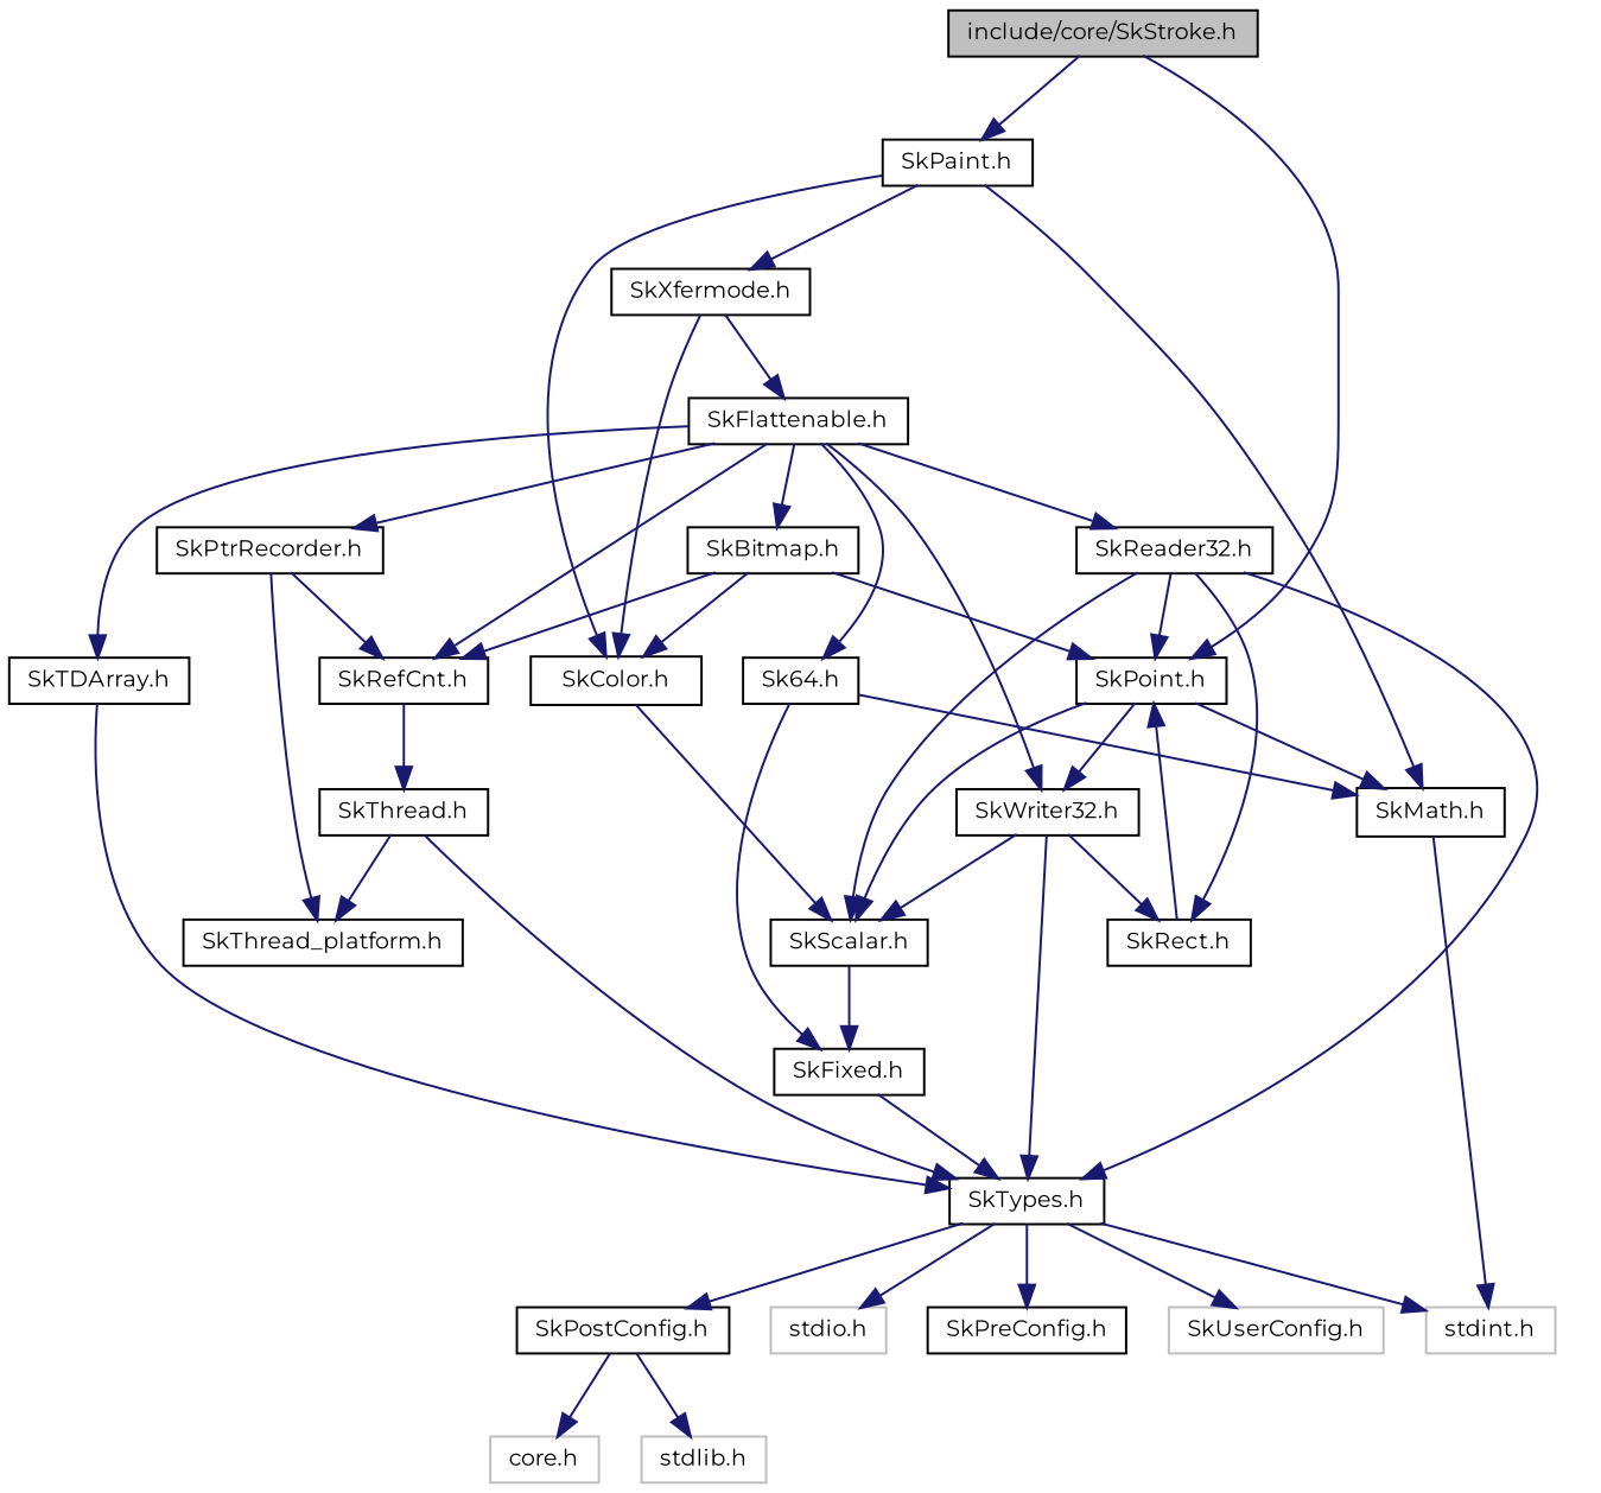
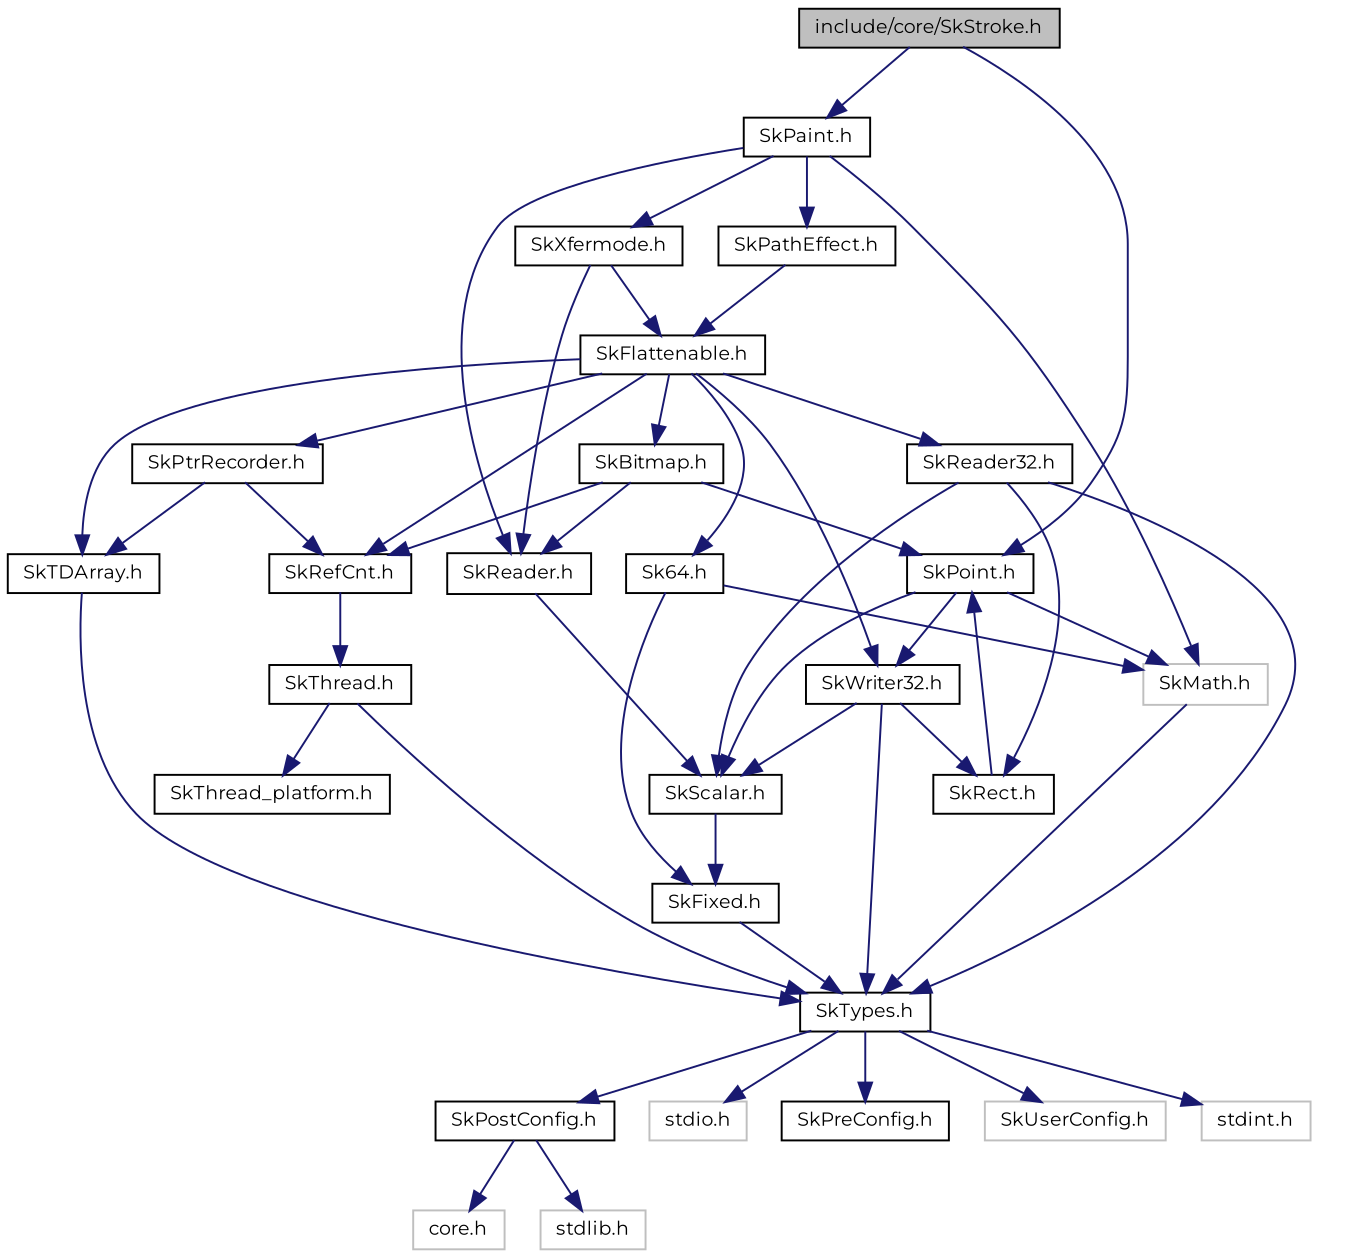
  digraph {
    fontname=Montserrat
    node [color=black fillcolor=white fontname=Montserrat fontsize=10 shape=record style=filled]
    edge [color=midnightblue fontname=Montserrat fontsize=10 labelfontname=FreeSans labelfontsize=10 style=solid]
    n1 [fillcolor=grey75 fontcolor=black height=0.2 label="include/core/SkStroke.h" width=0.4]
    n2 [height=0.2 label="SkPoint.h" width=0.4]
    n3 [height=0.2 label="SkPaint.h" width=0.4]
-   n4 [height=0.2 label="SkMath.h" width=0.4]
+   n4 [color=grey75 height=0.2 label="SkMath.h" width=0.4]
    n5 [height=0.2 label="SkScalar.h" width=0.4]
    n6 [height=0.2 label="SkWriter32.h" width=0.4]
-   n7 [height=0.2 label="SkColor.h" width=0.4]
+   n7 [height=0.2 label="SkReader.h" width=0.4]
    n8 [height=0.2 label="SkXfermode.h" width=0.4]
+   n9 [height=0.2 label="SkPathEffect.h" width=0.4]
    n10 [height=0.2 label="SkTypes.h" width=0.4]
    n11 [height=0.2 label="SkFixed.h" width=0.4]
    n12 [height=0.2 label="SkPreConfig.h" width=0.4]
    n13 [color=grey75 height=0.2 label="SkUserConfig.h" width=0.4]
    n14 [height=0.2 label="SkPostConfig.h" width=0.4]
    n15 [color=grey75 height=0.2 label="stdint.h" width=0.4]
    n16 [color=grey75 height=0.2 label="stdio.h" width=0.4]
    n17 [color=grey75 height=0.2 label="core.h" width=0.4]
    n18 [color=grey75 height=0.2 label="stdlib.h" width=0.4]
    n19 [height=0.2 label="SkFlattenable.h" width=0.4]
    n20 [height=0.2 label="SkRefCnt.h" width=0.4]
    n21 [height=0.2 label="SkBitmap.h" width=0.4]
    n22 [height=0.2 label="SkReader32.h" width=0.4]
    n23 [height=0.2 label="SkTDArray.h" width=0.4]
    n24 [height=0.2 label="SkPtrRecorder.h" width=0.4]
    n25 [height=0.2 label="Sk64.h" width=0.4]
    n26 [height=0.2 label="SkThread.h" width=0.4]
    n27 [height=0.2 label="SkRect.h" width=0.4]
    n28 [height=0.2 label="SkThread_platform.h" width=0.4]
    n1 -> n2
    n1 -> n3
    n2 -> n4
    n2 -> n5
    n2 -> n6
    n3 -> n4
    n3 -> n7
    n3 -> n8
-   n4 -> n15
+   n3 -> n9
+   n4 -> n10
    n5 -> n11
    n6 -> n5
    n6 -> n10
    n6 -> n27
    n7 -> n5
    n8 -> n7
    n8 -> n19
+   n9 -> n19
    n10 -> n12
    n10 -> n13
    n10 -> n14
    n10 -> n15
    n10 -> n16
    n11 -> n10
    n14 -> n17
    n14 -> n18
    n19 -> n6
    n19 -> n20
    n19 -> n21
    n19 -> n22
    n19 -> n23
    n19 -> n24
    n19 -> n25
    n20 -> n26
    n21 -> n2
    n21 -> n7
    n21 -> n20
-   n22 -> n2
    n22 -> n5
    n22 -> n10
    n22 -> n27
    n23 -> n10
    n24 -> n20
-   n24 -> n28
+   n24 -> n23
    n25 -> n4
    n25 -> n11
    n26 -> n10
    n26 -> n28
    n27 -> n2
  }
